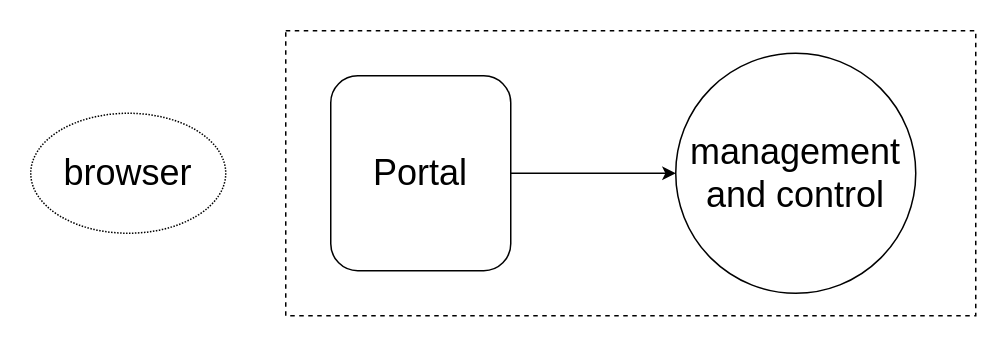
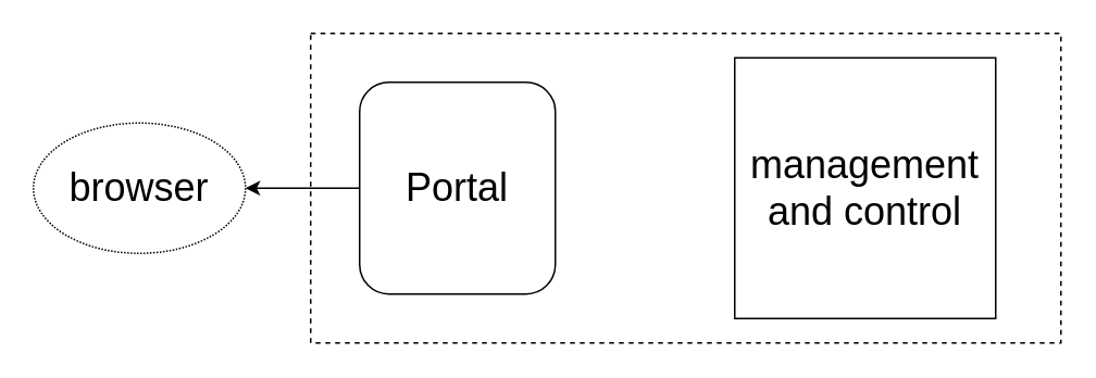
  <mxCell id="0" />
  <mxCell id="1" parent="0" />
- <mxCell id="2" style="edgeStyle=orthogonalEdgeStyle;rounded=0;orthogonalLoop=1;jettySize=auto;html=1;entryX=0;entryY=0.5;entryDx=0;entryDy=0;" parent="1" source="3" target="5" edge="1"><mxGeometry relative="1" as="geometry" /></mxCell>
+ <mxCell id="2" style="edgeStyle=orthogonalEdgeStyle;rounded=0;orthogonalLoop=1;jettySize=auto;html=1;" parent="1" source="3" target="4" edge="1"><mxGeometry relative="1" as="geometry" /></mxCell>
  <mxCell id="3" value="&lt;font style=&quot;font-size: 24px&quot;&gt;Portal&lt;/font&gt;" style="rounded=1;whiteSpace=wrap;html=1;" parent="1" vertex="1"><mxGeometry x="220" y="50" width="120" height="130" as="geometry" /></mxCell>
  <mxCell id="4" value="&lt;font style=&quot;font-size: 24px&quot;&gt;browser&lt;/font&gt;" style="ellipse;whiteSpace=wrap;html=1;dashed=1;dashPattern=1 1;" parent="1" vertex="1"><mxGeometry x="20" y="75" width="130" height="80" as="geometry" /></mxCell>
- <mxCell id="5" value="&lt;span&gt;&lt;font style=&quot;font-size: 24px&quot;&gt;management and control&lt;/font&gt;&lt;/span&gt;" style="ellipse;whiteSpace=wrap;html=1;aspect=fixed;" parent="1" vertex="1"><mxGeometry x="450" y="35" width="160" height="160" as="geometry" /></mxCell>
+ <mxCell id="5" value="&lt;span&gt;&lt;font style=&quot;font-size: 24px&quot;&gt;management and control&lt;/font&gt;&lt;/span&gt;" style="whiteSpace=wrap;html=1;aspect=fixed;" parent="1" vertex="1"><mxGeometry x="450" y="35" width="160" height="160" as="geometry" /></mxCell>
  <mxCell id="6" value="" style="rounded=0;whiteSpace=wrap;html=1;dashed=1;fillColor=none;" parent="1" vertex="1"><mxGeometry x="190" y="20" width="460" height="190" as="geometry" /></mxCell>
